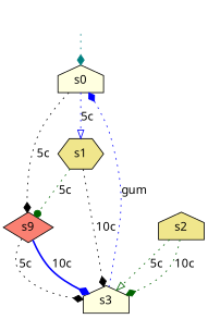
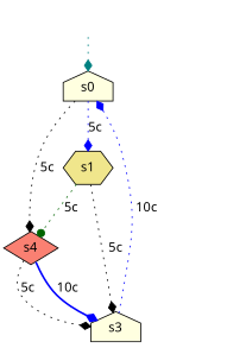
  digraph {
    fontname="Noto Sans"
    node [fontname="Noto Sans" style=filled fillcolor=lightyellow shape=house]
    edge [arrowhead=diamond color=blue fontname="Noto Sans" style=dotted]
    fake [style=invisible fillcolor="" shape=""]
    s0 [root=true]
    s1 [fillcolor=khaki shape=hexagon]
-   s4 [fillcolor=salmon shape=diamond label=s9]
+   s4 [fillcolor=salmon shape=diamond]
    s3
-   s2 [fillcolor=khaki]
    fake -> s0 [color=teal]
-   s0 -> s1 [arrowhead=onormal label="5c"]
+   s0 -> s1 [label="5c"]
    s0 -> s4 [color=black label="5c"]
    s1 -> s4 [arrowhead=dot color=darkgreen label="5c"]
-   s1 -> s3 [color=black label="10c"]
+   s1 -> s3 [color=black label="5c"]
    s4 -> s3 [color=black label="5c"]
    s4 -> s3 [label="10c" style=bold]
-   s3 -> s0 [label=gum]
-   s2 -> s3 [arrowhead=onormal color=darkgreen label="5c"]
-   s2 -> s3 [color=darkgreen label="10c"]
+   s3 -> s0 [label="10c"]
  }
